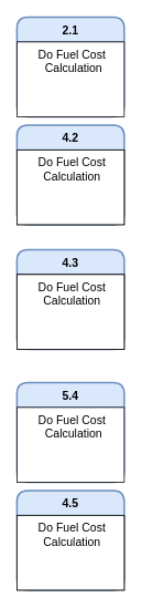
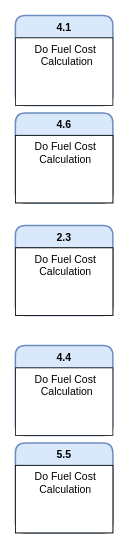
  <mxCell id="0" />
  <mxCell id="1" parent="0" />
- <mxCell id="2" value="2.1" style="swimlane;childLayout=stackLayout;horizontal=1;startSize=30;horizontalStack=0;rounded=1;fontSize=14;fontStyle=1;strokeWidth=2;resizeParent=0;resizeLast=1;shadow=0;dashed=0;align=center;hachureGap=4;pointerEvents=0;fillColor=#dae8fc;strokeColor=#6c8ebf;" vertex="1" parent="1"><mxGeometry x="20" y="20" width="130" height="120" as="geometry" /></mxCell>
+ <mxCell id="2" value="4.1" style="swimlane;childLayout=stackLayout;horizontal=1;startSize=30;horizontalStack=0;rounded=1;fontSize=14;fontStyle=1;strokeWidth=2;resizeParent=0;resizeLast=1;shadow=0;dashed=0;align=center;hachureGap=4;pointerEvents=0;fillColor=#dae8fc;strokeColor=#6c8ebf;" vertex="1" parent="1"><mxGeometry x="20" y="20" width="130" height="120" as="geometry" /></mxCell>
  <mxCell id="3" value="Do Fuel Cost&#10; Calculation" style="align=center;spacingLeft=4;fontSize=14;verticalAlign=top;resizable=0;rotatable=0;part=1;" vertex="1" parent="2"><mxGeometry y="30" width="130" height="90" as="geometry" /></mxCell>
  <mxCell id="4" value="" style="align=center;spacingLeft=4;fontSize=14;verticalAlign=top;resizable=0;rotatable=0;part=1;" vertex="1" parent="2"><mxGeometry y="120" width="130" as="geometry" /></mxCell>
  <mxCell id="5" value="" style="align=center;spacingLeft=4;fontSize=14;verticalAlign=top;resizable=0;rotatable=0;part=1;" vertex="1" parent="2"><mxGeometry y="120" width="130" as="geometry" /></mxCell>
- <mxCell id="6" value="4.2" style="swimlane;childLayout=stackLayout;horizontal=1;startSize=30;horizontalStack=0;rounded=1;fontSize=14;fontStyle=1;strokeWidth=2;resizeParent=0;resizeLast=1;shadow=0;dashed=0;align=center;hachureGap=4;pointerEvents=0;fillColor=#dae8fc;strokeColor=#6c8ebf;" vertex="1" parent="1"><mxGeometry x="20" y="150" width="130" height="120" as="geometry" /></mxCell>
+ <mxCell id="6" value="4.6" style="swimlane;childLayout=stackLayout;horizontal=1;startSize=30;horizontalStack=0;rounded=1;fontSize=14;fontStyle=1;strokeWidth=2;resizeParent=0;resizeLast=1;shadow=0;dashed=0;align=center;hachureGap=4;pointerEvents=0;fillColor=#dae8fc;strokeColor=#6c8ebf;" vertex="1" parent="1"><mxGeometry x="20" y="150" width="130" height="120" as="geometry" /></mxCell>
  <mxCell id="7" value="Do Fuel Cost&#10; Calculation" style="align=center;spacingLeft=4;fontSize=14;verticalAlign=top;resizable=0;rotatable=0;part=1;" vertex="1" parent="6"><mxGeometry y="30" width="130" height="90" as="geometry" /></mxCell>
  <mxCell id="8" value="" style="align=center;spacingLeft=4;fontSize=14;verticalAlign=top;resizable=0;rotatable=0;part=1;" vertex="1" parent="6"><mxGeometry y="120" width="130" as="geometry" /></mxCell>
  <mxCell id="9" value="" style="align=center;spacingLeft=4;fontSize=14;verticalAlign=top;resizable=0;rotatable=0;part=1;" vertex="1" parent="6"><mxGeometry y="120" width="130" as="geometry" /></mxCell>
  <mxCell id="10" value="Do Fuel Cost&#10; Calculation" style="align=center;spacingLeft=4;fontSize=14;verticalAlign=top;resizable=0;rotatable=0;part=1;" vertex="1" parent="1"><mxGeometry x="20" y="180" width="130" height="90" as="geometry" /></mxCell>
- <mxCell id="11" value="4.3" style="swimlane;childLayout=stackLayout;horizontal=1;startSize=30;horizontalStack=0;rounded=1;fontSize=14;fontStyle=1;strokeWidth=2;resizeParent=0;resizeLast=1;shadow=0;dashed=0;align=center;hachureGap=4;pointerEvents=0;fillColor=#dae8fc;strokeColor=#6c8ebf;" vertex="1" parent="1"><mxGeometry x="20" y="300" width="130" height="120" as="geometry" /></mxCell>
+ <mxCell id="11" value="2.3" style="swimlane;childLayout=stackLayout;horizontal=1;startSize=30;horizontalStack=0;rounded=1;fontSize=14;fontStyle=1;strokeWidth=2;resizeParent=0;resizeLast=1;shadow=0;dashed=0;align=center;hachureGap=4;pointerEvents=0;fillColor=#dae8fc;strokeColor=#6c8ebf;" vertex="1" parent="1"><mxGeometry x="20" y="300" width="130" height="120" as="geometry" /></mxCell>
  <mxCell id="12" value="Do Fuel Cost&#10; Calculation" style="align=center;spacingLeft=4;fontSize=14;verticalAlign=top;resizable=0;rotatable=0;part=1;" vertex="1" parent="11"><mxGeometry y="30" width="130" height="90" as="geometry" /></mxCell>
  <mxCell id="13" value="" style="align=center;spacingLeft=4;fontSize=14;verticalAlign=top;resizable=0;rotatable=0;part=1;" vertex="1" parent="11"><mxGeometry y="120" width="130" as="geometry" /></mxCell>
  <mxCell id="14" value="" style="align=center;spacingLeft=4;fontSize=14;verticalAlign=top;resizable=0;rotatable=0;part=1;" vertex="1" parent="11"><mxGeometry y="120" width="130" as="geometry" /></mxCell>
  <mxCell id="15" value="Do Fuel Cost&#10; Calculation" style="align=center;spacingLeft=4;fontSize=14;verticalAlign=top;resizable=0;rotatable=0;part=1;" vertex="1" parent="1"><mxGeometry x="20" y="330" width="130" height="90" as="geometry" /></mxCell>
- <mxCell id="16" value="5.4" style="swimlane;childLayout=stackLayout;horizontal=1;startSize=30;horizontalStack=0;rounded=1;fontSize=14;fontStyle=1;strokeWidth=2;resizeParent=0;resizeLast=1;shadow=0;dashed=0;align=center;hachureGap=4;pointerEvents=0;fillColor=#dae8fc;strokeColor=#6c8ebf;" vertex="1" parent="1"><mxGeometry x="20" y="460" width="130" height="120" as="geometry" /></mxCell>
+ <mxCell id="16" value="4.4" style="swimlane;childLayout=stackLayout;horizontal=1;startSize=30;horizontalStack=0;rounded=1;fontSize=14;fontStyle=1;strokeWidth=2;resizeParent=0;resizeLast=1;shadow=0;dashed=0;align=center;hachureGap=4;pointerEvents=0;fillColor=#dae8fc;strokeColor=#6c8ebf;" vertex="1" parent="1"><mxGeometry x="20" y="460" width="130" height="120" as="geometry" /></mxCell>
  <mxCell id="17" value="Do Fuel Cost&#10; Calculation" style="align=center;spacingLeft=4;fontSize=14;verticalAlign=top;resizable=0;rotatable=0;part=1;" vertex="1" parent="16"><mxGeometry y="30" width="130" height="90" as="geometry" /></mxCell>
  <mxCell id="18" value="" style="align=center;spacingLeft=4;fontSize=14;verticalAlign=top;resizable=0;rotatable=0;part=1;" vertex="1" parent="16"><mxGeometry y="120" width="130" as="geometry" /></mxCell>
  <mxCell id="19" value="" style="align=center;spacingLeft=4;fontSize=14;verticalAlign=top;resizable=0;rotatable=0;part=1;" vertex="1" parent="16"><mxGeometry y="120" width="130" as="geometry" /></mxCell>
- <mxCell id="20" value="4.5" style="swimlane;childLayout=stackLayout;horizontal=1;startSize=30;horizontalStack=0;rounded=1;fontSize=14;fontStyle=1;strokeWidth=2;resizeParent=0;resizeLast=1;shadow=0;dashed=0;align=center;hachureGap=4;pointerEvents=0;fillColor=#dae8fc;strokeColor=#6c8ebf;" vertex="1" parent="1"><mxGeometry x="20" y="590" width="130" height="120" as="geometry" /></mxCell>
+ <mxCell id="20" value="5.5" style="swimlane;childLayout=stackLayout;horizontal=1;startSize=30;horizontalStack=0;rounded=1;fontSize=14;fontStyle=1;strokeWidth=2;resizeParent=0;resizeLast=1;shadow=0;dashed=0;align=center;hachureGap=4;pointerEvents=0;fillColor=#dae8fc;strokeColor=#6c8ebf;" vertex="1" parent="1"><mxGeometry x="20" y="590" width="130" height="120" as="geometry" /></mxCell>
  <mxCell id="21" value="Do Fuel Cost&#10; Calculation" style="align=center;spacingLeft=4;fontSize=14;verticalAlign=top;resizable=0;rotatable=0;part=1;" vertex="1" parent="20"><mxGeometry y="30" width="130" height="90" as="geometry" /></mxCell>
  <mxCell id="22" value="" style="align=center;spacingLeft=4;fontSize=14;verticalAlign=top;resizable=0;rotatable=0;part=1;" vertex="1" parent="20"><mxGeometry y="120" width="130" as="geometry" /></mxCell>
  <mxCell id="23" value="" style="align=center;spacingLeft=4;fontSize=14;verticalAlign=top;resizable=0;rotatable=0;part=1;" vertex="1" parent="20"><mxGeometry y="120" width="130" as="geometry" /></mxCell>
  <mxCell id="24" value="Do Fuel Cost&#10; Calculation" style="align=center;spacingLeft=4;fontSize=14;verticalAlign=top;resizable=0;rotatable=0;part=1;" vertex="1" parent="1"><mxGeometry x="20" y="620" width="130" height="90" as="geometry" /></mxCell>
